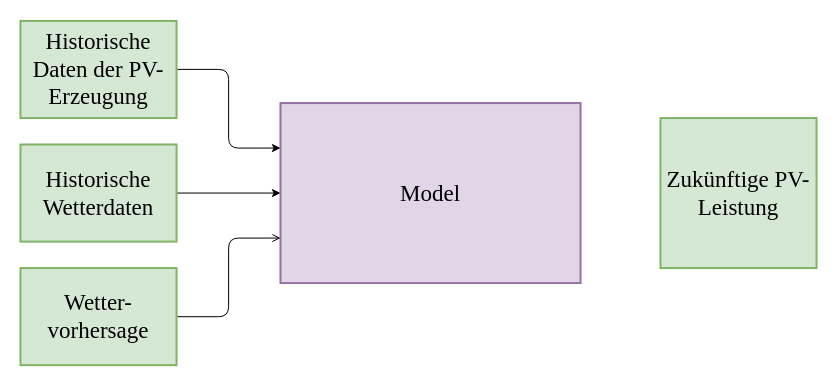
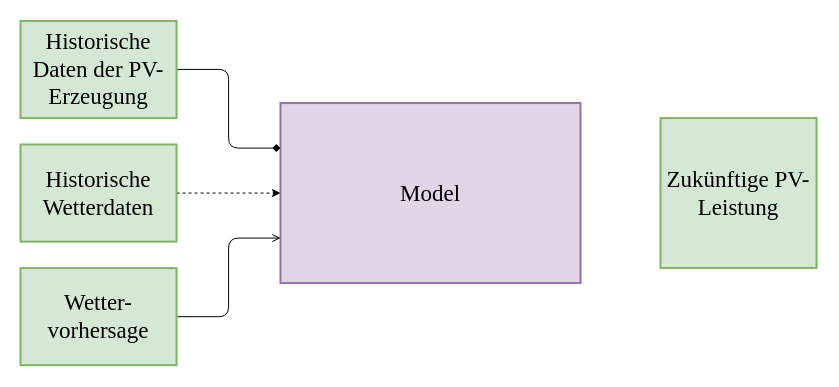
  <mxCell id="0" />
  <mxCell id="1" parent="0" />
  <mxCell id="2" value="Model" style="text;align=center;verticalAlign=middle;rounded=0;fontFamily=Garamond;html=1;whiteSpace=wrap;fontSize=23;rotation=0;strokeWidth=2;fillColor=#e1d5e7;strokeColor=#9673a6;" parent="1" vertex="1"><mxGeometry x="280" y="102.56" width="300" height="180" as="geometry" /></mxCell>
  <mxCell id="3" value="Zukünftige PV-Leistung" style="text;align=center;verticalAlign=middle;rounded=0;fontFamily=Garamond;html=1;whiteSpace=wrap;fontSize=23;rotation=0;strokeWidth=2;fillColor=#d5e8d4;strokeColor=#82b366;" parent="1" vertex="1"><mxGeometry x="660" y="117.56" width="156.07" height="150" as="geometry" /></mxCell>
- <mxCell id="4" style="edgeStyle=orthogonalEdgeStyle;html=1;entryX=0;entryY=0.25;entryDx=0;entryDy=0;fontSize=23;" parent="1" source="5" target="2" edge="1"><mxGeometry relative="1" as="geometry" /></mxCell>
+ <mxCell id="4" style="edgeStyle=orthogonalEdgeStyle;html=1;entryX=0;entryY=0.25;entryDx=0;entryDy=0;fontSize=23;endArrow=diamond;" parent="1" source="5" target="2" edge="1"><mxGeometry relative="1" as="geometry" /></mxCell>
  <mxCell id="5" value="Historische Daten der PV-Erzeugung" style="text;align=center;verticalAlign=middle;rounded=0;fontFamily=Garamond;html=1;whiteSpace=wrap;fontSize=23;rotation=0;strokeWidth=2;fillColor=#d5e8d4;strokeColor=#82b366;" parent="1" vertex="1"><mxGeometry x="20" y="20.44" width="156.07" height="97.12" as="geometry" /></mxCell>
- <mxCell id="6" style="edgeStyle=orthogonalEdgeStyle;html=1;exitX=1;exitY=0.5;exitDx=0;exitDy=0;entryX=0;entryY=0.5;entryDx=0;entryDy=0;fontSize=23;" parent="1" source="7" target="2" edge="1"><mxGeometry relative="1" as="geometry" /></mxCell>
+ <mxCell id="6" style="edgeStyle=orthogonalEdgeStyle;html=1;exitX=1;exitY=0.5;exitDx=0;exitDy=0;entryX=0;entryY=0.5;entryDx=0;entryDy=0;fontSize=23;dashed=1;" parent="1" source="7" target="2" edge="1"><mxGeometry relative="1" as="geometry" /></mxCell>
  <mxCell id="7" value="Historische Wetterdaten" style="text;align=center;verticalAlign=middle;rounded=0;fontFamily=Garamond;html=1;whiteSpace=wrap;fontSize=23;rotation=0;strokeWidth=2;fillColor=#d5e8d4;strokeColor=#82b366;" parent="1" vertex="1"><mxGeometry x="20" y="144" width="156.07" height="97.12" as="geometry" /></mxCell>
  <mxCell id="8" style="edgeStyle=orthogonalEdgeStyle;html=1;entryX=0;entryY=0.75;entryDx=0;entryDy=0;fontSize=23;endArrow=open;" parent="1" source="9" target="2" edge="1"><mxGeometry relative="1" as="geometry" /></mxCell>
  <mxCell id="9" value="Wetter-vorhersage" style="text;align=center;verticalAlign=middle;rounded=0;fontFamily=Garamond;html=1;whiteSpace=wrap;fontSize=23;rotation=0;strokeWidth=2;fillColor=#d5e8d4;strokeColor=#82b366;" parent="1" vertex="1"><mxGeometry x="20" y="267.56" width="156.07" height="97.12" as="geometry" /></mxCell>
